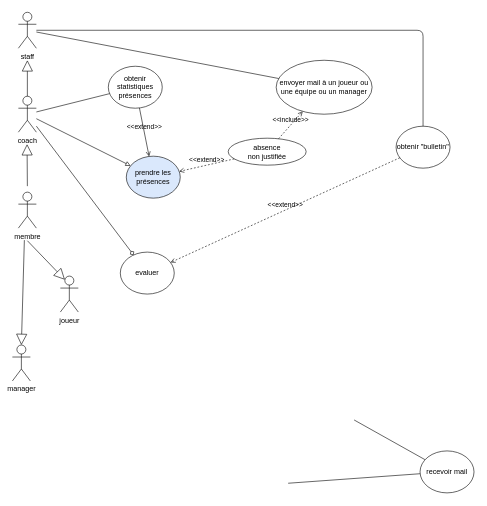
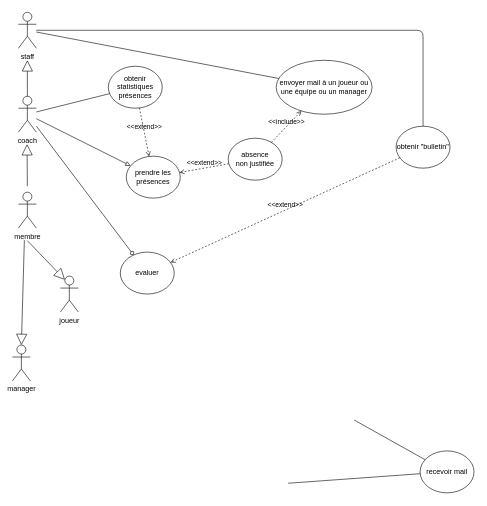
  <mxCell id="0" />
  <mxCell id="1" parent="0" />
  <mxCell id="2" value="membre" style="shape=umlActor;verticalLabelPosition=bottom;verticalAlign=top;html=1;" parent="1" vertex="1"><mxGeometry x="30" y="320" width="30" height="60" as="geometry" /></mxCell>
- <mxCell id="3" value="prendre les présences" style="ellipse;whiteSpace=wrap;html=1;fillColor=#dae8fc;" parent="1" vertex="1"><mxGeometry x="210" y="260" width="90" height="70" as="geometry" /></mxCell>
+ <mxCell id="3" value="prendre les présences" style="ellipse;whiteSpace=wrap;html=1;" parent="1" vertex="1"><mxGeometry x="210" y="260" width="90" height="70" as="geometry" /></mxCell>
  <mxCell id="4" value="envoyer mail à un joueur ou une équipe ou un manager" style="ellipse;whiteSpace=wrap;html=1;" parent="1" vertex="1"><mxGeometry x="460" y="100" width="160" height="90" as="geometry" /></mxCell>
- <mxCell id="5" value="absence &lt;br&gt;non justifiée" style="ellipse;whiteSpace=wrap;html=1;" parent="1" vertex="1"><mxGeometry x="380" y="230" width="130" height="45" as="geometry" /></mxCell>
+ <mxCell id="5" value="absence &lt;br&gt;non justifiée" style="ellipse;whiteSpace=wrap;html=1;" parent="1" vertex="1"><mxGeometry x="380" y="230" width="90" height="70" as="geometry" /></mxCell>
  <mxCell id="6" value="&amp;lt;&amp;lt;extend&amp;gt;&amp;gt;" style="html=1;verticalAlign=bottom;labelBackgroundColor=none;endArrow=open;endFill=0;dashed=1;" parent="1" source="5" target="3" edge="1"><mxGeometry width="160" relative="1" as="geometry"><mxPoint x="360" y="254.5" as="sourcePoint" /><mxPoint x="420" y="300" as="targetPoint" /></mxGeometry></mxCell>
  <mxCell id="7" value="&amp;lt;&amp;lt;include&amp;gt;&amp;gt;" style="html=1;verticalAlign=bottom;labelBackgroundColor=none;endArrow=open;endFill=0;dashed=1;" parent="1" source="5" target="4" edge="1"><mxGeometry width="160" relative="1" as="geometry"><mxPoint x="550.001" y="245.269" as="sourcePoint" /><mxPoint x="650.862" y="264.725" as="targetPoint" /></mxGeometry></mxCell>
  <mxCell id="8" value="obtenir statistiques&lt;br&gt;présences" style="ellipse;whiteSpace=wrap;html=1;" parent="1" vertex="1"><mxGeometry x="180" y="110" width="90" height="70" as="geometry" /></mxCell>
- <mxCell id="9" value="&amp;lt;&amp;lt;extend&amp;gt;&amp;gt;" style="html=1;verticalAlign=bottom;labelBackgroundColor=none;endArrow=open;endFill=0;dashed=0;" parent="1" source="8" target="3" edge="1"><mxGeometry width="160" relative="1" as="geometry"><mxPoint x="235" y="130" as="sourcePoint" /><mxPoint x="280" y="180" as="targetPoint" /></mxGeometry></mxCell>
+ <mxCell id="9" value="&amp;lt;&amp;lt;extend&amp;gt;&amp;gt;" style="html=1;verticalAlign=bottom;labelBackgroundColor=none;endArrow=open;endFill=0;dashed=1;" parent="1" source="8" target="3" edge="1"><mxGeometry width="160" relative="1" as="geometry"><mxPoint x="235" y="130" as="sourcePoint" /><mxPoint x="280" y="180" as="targetPoint" /></mxGeometry></mxCell>
  <mxCell id="10" value="evaluer" style="ellipse;whiteSpace=wrap;html=1;" parent="1" vertex="1"><mxGeometry x="200" y="420" width="90" height="70" as="geometry" /></mxCell>
  <mxCell id="11" value="obtenir &quot;bulletin&quot;" style="ellipse;whiteSpace=wrap;html=1;" parent="1" vertex="1"><mxGeometry x="660" y="210" width="90" height="70" as="geometry" /></mxCell>
  <mxCell id="12" value="&amp;lt;&amp;lt;extend&amp;gt;&amp;gt;" style="html=1;verticalAlign=bottom;labelBackgroundColor=none;endArrow=open;endFill=0;dashed=1;" parent="1" source="11" target="10" edge="1"><mxGeometry width="160" relative="1" as="geometry"><mxPoint x="483.589" y="220.062" as="sourcePoint" /><mxPoint x="420.497" y="270.003" as="targetPoint" /></mxGeometry></mxCell>
  <mxCell id="13" style="edgeStyle=none;html=1;endArrow=none;endFill=0;" parent="1" source="15" target="4" edge="1"><mxGeometry relative="1" as="geometry" /></mxCell>
  <mxCell id="14" style="edgeStyle=orthogonalEdgeStyle;html=1;endArrow=none;endFill=0;" parent="1" source="15" target="11" edge="1"><mxGeometry relative="1" as="geometry" /></mxCell>
  <mxCell id="15" value="staff" style="shape=umlActor;verticalLabelPosition=bottom;verticalAlign=top;html=1;" parent="1" vertex="1"><mxGeometry x="30" y="20" width="30" height="60" as="geometry" /></mxCell>
  <mxCell id="16" style="edgeStyle=none;html=1;endArrow=none;endFill=0;" parent="1" source="19" target="8" edge="1"><mxGeometry relative="1" as="geometry" /></mxCell>
  <mxCell id="17" style="edgeStyle=none;html=1;endArrow=block;endFill=0;" parent="1" source="19" target="3" edge="1"><mxGeometry relative="1" as="geometry" /></mxCell>
  <mxCell id="18" style="edgeStyle=none;html=1;endArrow=diamond;endFill=0;" parent="1" source="19" target="10" edge="1"><mxGeometry relative="1" as="geometry" /></mxCell>
  <mxCell id="19" value="coach" style="shape=umlActor;verticalLabelPosition=bottom;verticalAlign=top;html=1;" parent="1" vertex="1"><mxGeometry x="30" y="160" width="30" height="60" as="geometry" /></mxCell>
  <mxCell id="20" style="edgeStyle=none;html=1;endArrow=none;endFill=0;" parent="1" target="24" edge="1"><mxGeometry relative="1" as="geometry"><mxPoint x="590" y="700.002" as="sourcePoint" /></mxGeometry></mxCell>
  <mxCell id="21" value="joueur" style="shape=umlActor;verticalLabelPosition=bottom;verticalAlign=top;html=1;" parent="1" vertex="1"><mxGeometry x="100" y="460" width="30" height="60" as="geometry" /></mxCell>
  <mxCell id="22" style="edgeStyle=none;html=1;endArrow=none;endFill=0;" parent="1" target="24" edge="1"><mxGeometry relative="1" as="geometry"><mxPoint x="480" y="805.549" as="sourcePoint" /></mxGeometry></mxCell>
  <mxCell id="23" value="manager" style="shape=umlActor;verticalLabelPosition=bottom;verticalAlign=top;html=1;" parent="1" vertex="1"><mxGeometry x="20" y="575" width="30" height="60" as="geometry" /></mxCell>
  <mxCell id="24" value="recevoir mail" style="ellipse;whiteSpace=wrap;html=1;" parent="1" vertex="1"><mxGeometry x="700" y="751.62" width="90" height="70" as="geometry" /></mxCell>
  <mxCell id="25" value="" style="endArrow=block;endSize=16;endFill=0;html=1;" parent="1" source="19" edge="1"><mxGeometry width="160" relative="1" as="geometry"><mxPoint x="-110" y="124.5" as="sourcePoint" /><mxPoint x="45" y="100" as="targetPoint" /></mxGeometry></mxCell>
  <mxCell id="26" value="" style="endArrow=block;endSize=16;endFill=0;html=1;" parent="1" edge="1"><mxGeometry width="160" relative="1" as="geometry"><mxPoint x="45" y="310" as="sourcePoint" /><mxPoint x="44.5" y="240" as="targetPoint" /></mxGeometry></mxCell>
  <mxCell id="27" value="" style="endArrow=block;endSize=16;endFill=0;html=1;entryX=0.25;entryY=0.1;entryDx=0;entryDy=0;entryPerimeter=0;" parent="1" edge="1" target="21"><mxGeometry width="160" relative="1" as="geometry"><mxPoint x="45" y="401" as="sourcePoint" /><mxPoint x="80" y="450" as="targetPoint" /></mxGeometry></mxCell>
  <mxCell id="28" value="" style="endArrow=block;endSize=16;endFill=0;html=1;entryX=0.5;entryY=0;entryDx=0;entryDy=0;entryPerimeter=0;" parent="1" edge="1" target="23"><mxGeometry width="160" relative="1" as="geometry"><mxPoint x="40" y="400" as="sourcePoint" /><mxPoint x="30" y="570" as="targetPoint" /></mxGeometry></mxCell>
